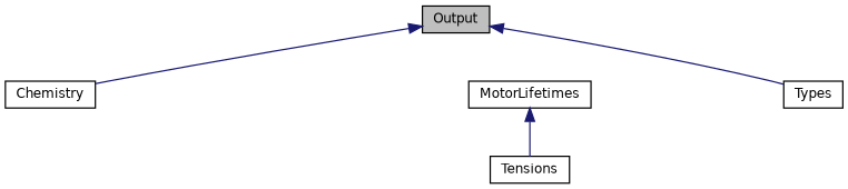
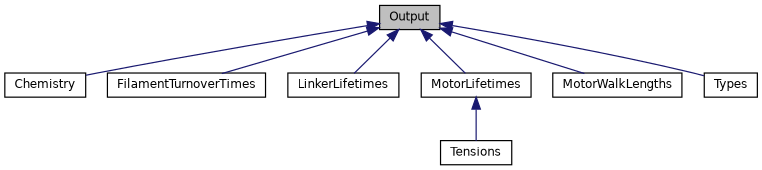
  digraph {
    rankdir=TB
    node [color=black fillcolor=white fontname=Helvetica fontsize=10 shape=record style=filled]
    edge [color=midnightblue dir=back fontname=Helvetica fontsize=10 labelfontname=Helvetica labelfontsize=10 style=solid]
    n1 [fillcolor=grey75 fontcolor=black height=0.2 label=Output width=0.4]
    n2 [height=0.2 label=Chemistry width=0.4]
+   n3 [height=0.2 label=FilamentTurnoverTimes width=0.4]
+   n4 [height=0.2 label=LinkerLifetimes width=0.4]
    n5 [height=0.2 label=MotorLifetimes width=0.4]
+   n6 [height=0.2 label=MotorWalkLengths width=0.4]
    n7 [height=0.2 label=Types width=0.4]
    n8 [height=0.2 label=Tensions width=0.4]
    n1 -> n2
+   n1 -> n3
+   n1 -> n4
+   n1 -> n5
+   n1 -> n6
    n1 -> n7
    n5 -> n8
  }
